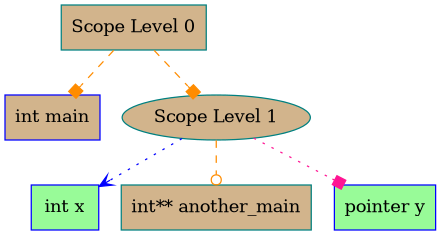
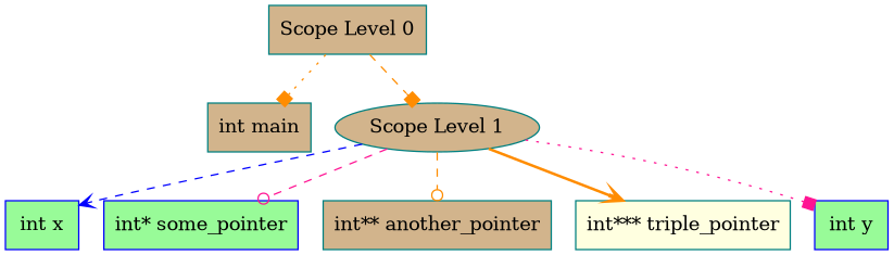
  digraph {
    node [color=teal fillcolor=tan shape=box style=filled]
    edge [arrowhead=box color=darkorange style=dashed]
    n1 [label="Scope Level 0"]
-   n2 [color=blue label="int main"]
+   n2 [label="int main"]
    n3 [label="Scope Level 1" shape=""]
    n4 [color=blue fillcolor=palegreen label="int x"]
-   n6 [label="int** another_main"]
-   n8 [color=blue fillcolor=palegreen label="pointer y"]
-   n1 -> n2
+   n5 [color=blue fillcolor=palegreen label="int* some_pointer"]
+   n6 [label="int** another_pointer"]
+   n7 [fillcolor=lightyellow label="int*** triple_pointer"]
+   n8 [color=blue fillcolor=palegreen label="int y"]
+   n1 -> n2 [style=dotted]
    n1 -> n3
-   n3 -> n4 [arrowhead=vee color=blue style=dotted]
+   n3 -> n4 [arrowhead=vee color=blue]
+   n3 -> n5 [arrowhead=odot color=deeppink]
    n3 -> n6 [arrowhead=odot]
+   n3 -> n7 [arrowhead=vee style=bold]
    n3 -> n8 [color=deeppink style=dotted]
  }
